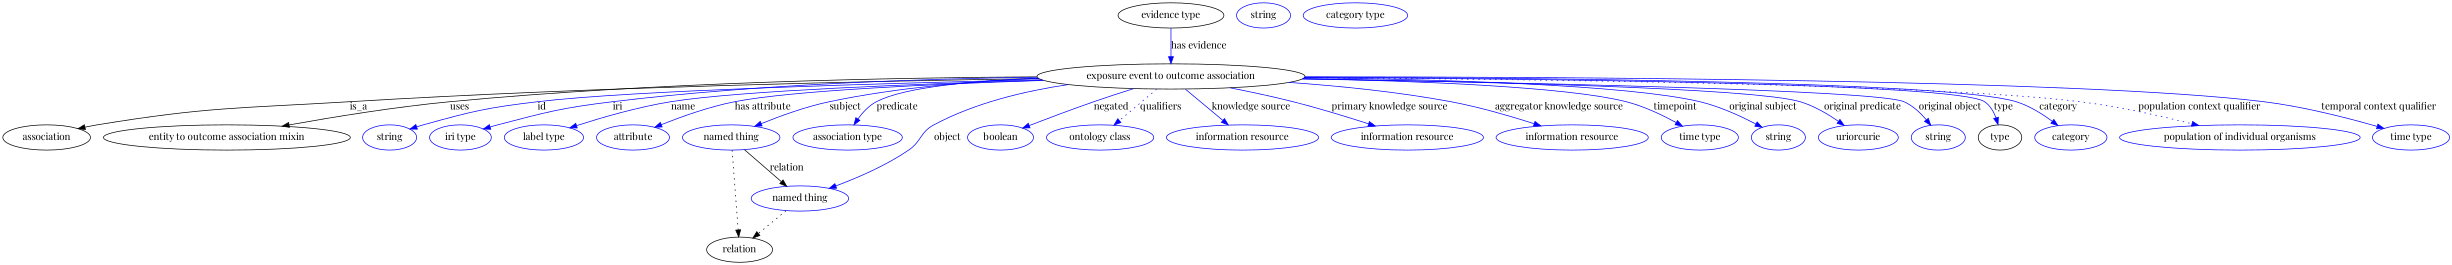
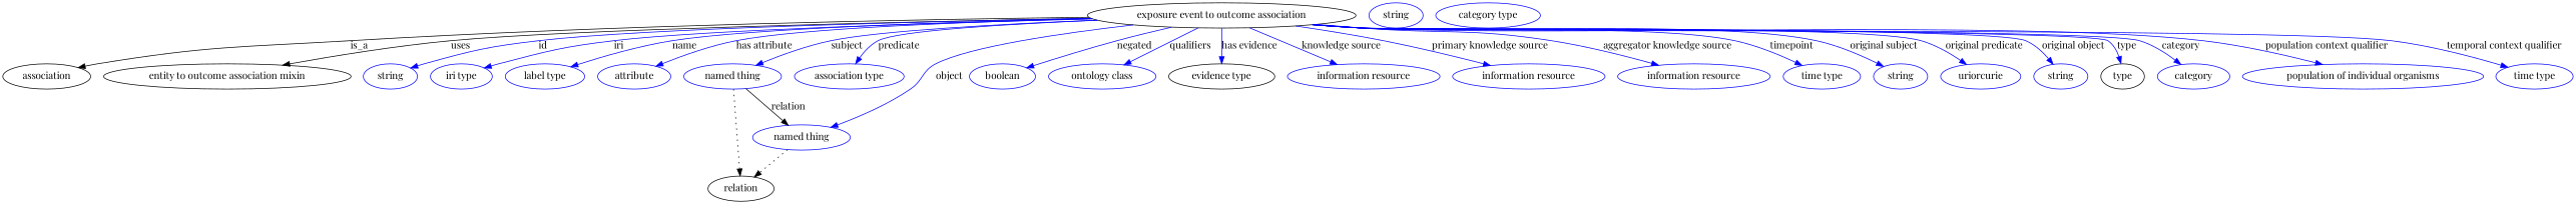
  digraph {
    fontname="Playfair Display"
    node [fontname="Playfair Display" color=blue]
    edge [fontname="Playfair Display" color=blue style=solid]
    n1 [height=0.5 label="exposure event to outcome association" width=5.3079 color=""]
    association [height=0.5 width=1.7332 color=""]
    "entity to outcome association mixin" [height=0.5 width=4.8926 color=""]
    n4 [height=0.5 label=string width=1.0652]
    n5 [height=0.5 label="iri type" width=1.2277]
    n6 [height=0.5 label="label type" width=1.5707]
    n7 [height=0.5 label=attribute width=1.4443]
    n8 [height=0.5 label="named thing" width=1.9318]
    n9 [height=0.5 label="association type" width=2.1665]
    n10 [height=0.5 label="named thing" width=1.9318]
    n11 [height=0.5 label=boolean width=1.2999]
    n12 [height=0.5 label="ontology class" width=2.1304]
    n13 [color=black height=0.5 label="evidence type" width=2.0943]
    n14 [height=0.5 label="information resource" width=3.015]
    n15 [height=0.5 label="information resource" width=3.015]
    n16 [height=0.5 label="information resource" width=3.015]
    n17 [height=0.5 label="time type" width=1.5346]
    n18 [height=0.5 label=string width=1.0652]
    n19 [height=0.5 label=uriorcurie width=1.5887]
    n20 [height=0.5 label=string width=1.0652]
    type [height=0.5 width=0.86659 color=""]
    category [height=0.5 width=1.4263]
    n23 [height=0.5 label="population of individual organisms" width=4.7662]
    n24 [height=0.5 label="time type" width=1.5346]
    relation [height=0.5 width=1.2999 color=""]
    n26 [height=0.5 label=string width=1.0652]
    n27 [height=0.5 label="category type" width=2.0762]
    n1 -> association [label=is_a color="" style=""]
    n1 -> "entity to outcome association mixin" [label=uses color="" style=""]
    n1 -> n4 [label=id]
    n1 -> n5 [label=iri]
    n1 -> n6 [label=name]
    n1 -> n7 [label="has attribute"]
    n1 -> n8 [label=subject]
    n1 -> n9 [label=predicate]
    n1 -> n10 [label=object]
    n1 -> n11 [label=negated]
-   n1 -> n12 [label=qualifiers style=dotted]
-   n13 -> n1 [label="has evidence"]
+   n1 -> n12 [label=qualifiers]
+   n1 -> n13 [label="has evidence"]
    n1 -> n14 [label="knowledge source"]
    n1 -> n15 [label="primary knowledge source"]
    n1 -> n16 [label="aggregator knowledge source"]
    n1 -> n17 [label=timepoint]
    n1 -> n18 [label="original subject"]
    n1 -> n19 [label="original predicate"]
    n1 -> n20 [label="original object"]
    n1 -> type [label=type]
    n1 -> category [label=category]
-   n1 -> n23 [label="population context qualifier" style=dotted]
+   n1 -> n23 [label="population context qualifier"]
    n1 -> n24 [label="temporal context qualifier"]
    n8 -> n10 [label=relation color="" style=""]
    n8 -> relation [style=dotted color=""]
    n10 -> relation [style=dotted color=""]
  }
